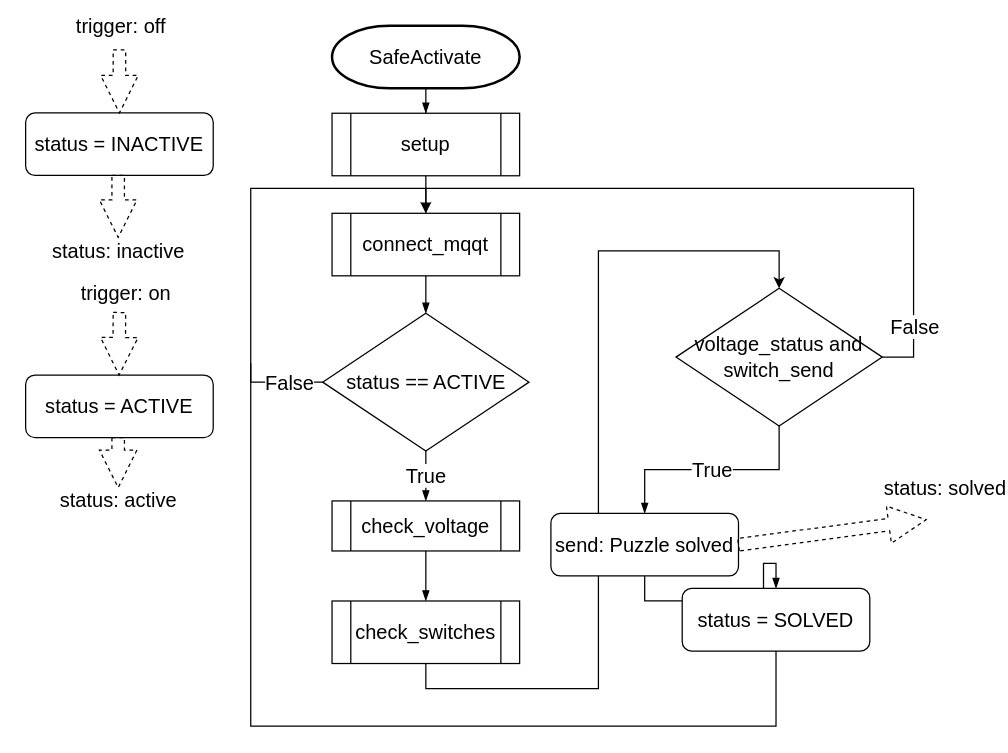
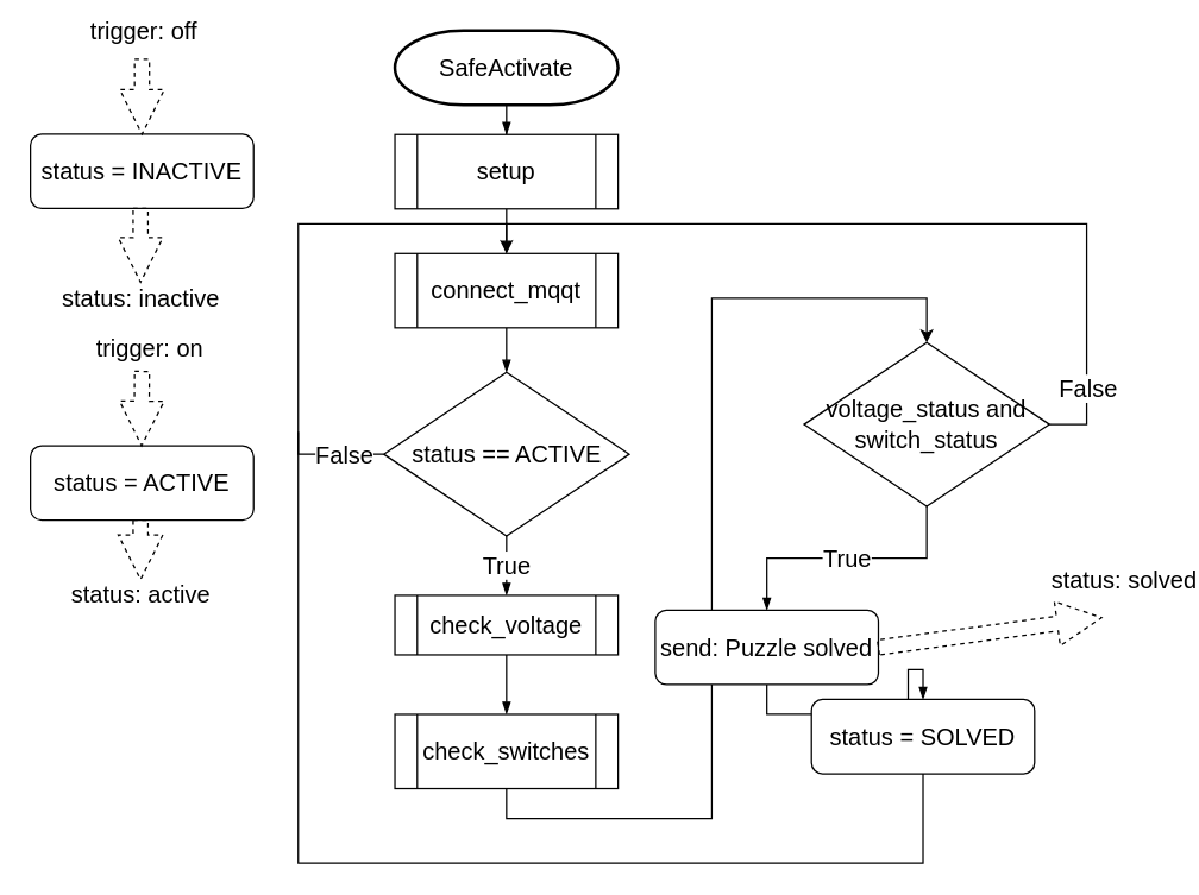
  <mxCell id="0" />
  <mxCell id="1" parent="0" />
  <mxCell id="2" style="edgeStyle=orthogonalEdgeStyle;rounded=0;orthogonalLoop=1;jettySize=auto;html=1;entryX=0.5;entryY=0;entryDx=0;entryDy=0;endArrow=blockThin;endFill=1;strokeWidth=1;fontSize=16;" parent="1" source="3" target="5" edge="1"><mxGeometry relative="1" as="geometry" /></mxCell>
  <mxCell id="3" value="SafeActivate" style="strokeWidth=2;html=1;shape=mxgraph.flowchart.terminator;whiteSpace=wrap;fontSize=16;" parent="1" vertex="1"><mxGeometry x="265" y="20" width="150" height="50" as="geometry" /></mxCell>
  <mxCell id="4" style="edgeStyle=orthogonalEdgeStyle;rounded=0;orthogonalLoop=1;jettySize=auto;html=1;entryX=0.5;entryY=0;entryDx=0;entryDy=0;endArrow=blockThin;endFill=1;strokeWidth=1;fontSize=16;" parent="1" source="5" target="7" edge="1"><mxGeometry relative="1" as="geometry" /></mxCell>
  <mxCell id="5" value="setup" style="shape=process;whiteSpace=wrap;html=1;backgroundOutline=1;fontSize=16;" parent="1" vertex="1"><mxGeometry x="265" y="90" width="150" height="50" as="geometry" /></mxCell>
  <mxCell id="6" style="edgeStyle=orthogonalEdgeStyle;rounded=0;orthogonalLoop=1;jettySize=auto;html=1;entryX=0.5;entryY=0;entryDx=0;entryDy=0;endArrow=blockThin;endFill=1;strokeWidth=1;fontSize=16;" parent="1" source="7" target="11" edge="1"><mxGeometry relative="1" as="geometry" /></mxCell>
  <mxCell id="7" value="connect_mqqt" style="shape=process;whiteSpace=wrap;html=1;backgroundOutline=1;fontSize=16;" parent="1" vertex="1"><mxGeometry x="265" y="170" width="150" height="50" as="geometry" /></mxCell>
  <mxCell id="8" style="edgeStyle=orthogonalEdgeStyle;rounded=0;orthogonalLoop=1;jettySize=auto;html=1;entryX=0.5;entryY=0;entryDx=0;entryDy=0;fontSize=16;" parent="1" source="11" target="7" edge="1"><mxGeometry relative="1" as="geometry"><mxPoint x="470" y="170" as="targetPoint" /><Array as="points"><mxPoint x="200" y="305" /><mxPoint x="200" y="150" /><mxPoint x="340" y="150" /></Array></mxGeometry></mxCell>
  <mxCell id="9" value="False" style="text;html=1;align=center;verticalAlign=middle;resizable=0;points=[];labelBackgroundColor=#ffffff;fontSize=16;" parent="8" vertex="1" connectable="0"><mxGeometry x="-0.278" relative="1" as="geometry"><mxPoint x="30" y="76.62" as="offset" /></mxGeometry></mxCell>
  <mxCell id="10" value="True" style="edgeStyle=orthogonalEdgeStyle;rounded=0;orthogonalLoop=1;jettySize=auto;html=1;strokeWidth=1;endFill=1;endArrow=blockThin;fontSize=16;entryX=0.5;entryY=0;entryDx=0;entryDy=0;" parent="1" source="11" target="13" edge="1"><mxGeometry relative="1" as="geometry"><mxPoint x="340" y="440" as="targetPoint" /><Array as="points"><mxPoint x="340" y="380" /><mxPoint x="340" y="380" /></Array><mxPoint as="offset" /></mxGeometry></mxCell>
  <mxCell id="11" value="status == ACTIVE" style="rhombus;whiteSpace=wrap;html=1;fontSize=16;" parent="1" vertex="1"><mxGeometry x="257.5" y="250" width="165" height="110" as="geometry" /></mxCell>
  <mxCell id="12" style="edgeStyle=orthogonalEdgeStyle;rounded=0;orthogonalLoop=1;jettySize=auto;html=1;strokeWidth=1;endFill=1;endArrow=blockThin;fontSize=16;entryX=0.5;entryY=0;entryDx=0;entryDy=0;" parent="1" source="13" target="15" edge="1"><mxGeometry relative="1" as="geometry"><mxPoint x="340" y="540" as="targetPoint" /></mxGeometry></mxCell>
  <mxCell id="13" value="check_voltage" style="shape=process;whiteSpace=wrap;html=1;backgroundOutline=1;fontSize=16;" parent="1" vertex="1"><mxGeometry x="265" y="400" width="150" height="40" as="geometry" /></mxCell>
  <mxCell id="14" style="edgeStyle=orthogonalEdgeStyle;rounded=0;orthogonalLoop=1;jettySize=auto;html=1;entryX=0.5;entryY=0;entryDx=0;entryDy=0;fontSize=16;" edge="1" parent="1" source="15" target="19"><mxGeometry relative="1" as="geometry"><Array as="points"><mxPoint x="340" y="550" /><mxPoint x="478" y="550" /><mxPoint x="478" y="200" /><mxPoint x="622" y="200" /></Array></mxGeometry></mxCell>
  <mxCell id="15" value="check_switches" style="shape=process;whiteSpace=wrap;html=1;backgroundOutline=1;fontSize=16;" parent="1" vertex="1"><mxGeometry x="265" y="480" width="150" height="50" as="geometry" /></mxCell>
  <mxCell id="16" value="True" style="edgeStyle=orthogonalEdgeStyle;rounded=0;orthogonalLoop=1;jettySize=auto;html=1;entryX=0.5;entryY=0;entryDx=0;entryDy=0;strokeWidth=1;endFill=1;endArrow=blockThin;fontSize=16;exitX=0.5;exitY=1;exitDx=0;exitDy=0;" parent="1" source="19" target="21" edge="1"><mxGeometry relative="1" as="geometry"><Array as="points" /><mxPoint as="offset" /></mxGeometry></mxCell>
  <mxCell id="17" style="edgeStyle=orthogonalEdgeStyle;rounded=0;orthogonalLoop=1;jettySize=auto;html=1;exitX=1;exitY=0.5;exitDx=0;exitDy=0;endArrow=none;endFill=0;fontSize=16;" edge="1" parent="1" source="19"><mxGeometry relative="1" as="geometry"><mxPoint x="340" y="150" as="targetPoint" /><Array as="points"><mxPoint x="730" y="285" /><mxPoint x="730" y="150" /></Array></mxGeometry></mxCell>
  <mxCell id="18" value="False" style="text;html=1;align=center;verticalAlign=middle;resizable=0;points=[];labelBackgroundColor=#ffffff;fontSize=16;" vertex="1" connectable="0" parent="17"><mxGeometry x="0.889" y="-3" relative="1" as="geometry"><mxPoint x="359.82" y="113" as="offset" /></mxGeometry></mxCell>
- <mxCell id="19" value="voltage_status and&lt;br style=&quot;font-size: 16px;&quot;&gt;switch_send" style="rhombus;whiteSpace=wrap;html=1;fontSize=16;" parent="1" vertex="1"><mxGeometry x="540" y="230" width="165" height="110" as="geometry" /></mxCell>
+ <mxCell id="19" value="voltage_status and&lt;br style=&quot;font-size: 16px;&quot;&gt;switch_status" style="rhombus;whiteSpace=wrap;html=1;fontSize=16;" parent="1" vertex="1"><mxGeometry x="540" y="230" width="165" height="110" as="geometry" /></mxCell>
  <mxCell id="20" style="edgeStyle=orthogonalEdgeStyle;rounded=0;orthogonalLoop=1;jettySize=auto;html=1;entryX=0.5;entryY=0;entryDx=0;entryDy=0;endArrow=blockThin;endFill=1;strokeWidth=1;fontSize=16;" parent="1" source="21" target="23" edge="1"><mxGeometry relative="1" as="geometry" /></mxCell>
  <mxCell id="21" value="send: Puzzle solved" style="rounded=1;whiteSpace=wrap;html=1;fontSize=16;" parent="1" vertex="1"><mxGeometry x="440" y="410" width="150" height="50" as="geometry" /></mxCell>
  <mxCell id="22" style="edgeStyle=orthogonalEdgeStyle;rounded=0;orthogonalLoop=1;jettySize=auto;html=1;endArrow=none;endFill=0;fontSize=16;" edge="1" parent="1" source="23"><mxGeometry relative="1" as="geometry"><mxPoint x="200" y="290" as="targetPoint" /><Array as="points"><mxPoint x="620" y="580" /><mxPoint x="200" y="580" /></Array></mxGeometry></mxCell>
  <mxCell id="23" value="status = SOLVED" style="rounded=1;whiteSpace=wrap;html=1;fontSize=16;" parent="1" vertex="1"><mxGeometry x="545" y="470" width="150" height="50" as="geometry" /></mxCell>
  <mxCell id="24" value="status = ACTIVE" style="rounded=1;whiteSpace=wrap;html=1;fontSize=16;" parent="1" vertex="1"><mxGeometry x="20" y="299.33" width="150" height="50" as="geometry" /></mxCell>
  <mxCell id="25" value="status = INACTIVE" style="rounded=1;whiteSpace=wrap;html=1;fontSize=16;" parent="1" vertex="1"><mxGeometry x="20" y="89.76" width="150" height="50" as="geometry" /></mxCell>
  <mxCell id="26" value="" style="shape=arrow;endArrow=classic;html=1;strokeWidth=1;fontSize=16;entryX=0.5;entryY=0;entryDx=0;entryDy=0;dashed=1;" parent="1" target="25" edge="1"><mxGeometry width="50" height="50" relative="1" as="geometry"><mxPoint x="95" y="39.33" as="sourcePoint" /><mxPoint x="120" y="-70.24" as="targetPoint" /></mxGeometry></mxCell>
  <mxCell id="27" value="trigger: off" style="text;html=1;align=center;verticalAlign=middle;resizable=0;points=[];labelBackgroundColor=#ffffff;fontSize=16;" parent="26" vertex="1" connectable="0"><mxGeometry x="-0.561" y="-4" relative="1" as="geometry"><mxPoint x="4" y="-31" as="offset" /></mxGeometry></mxCell>
  <mxCell id="28" value="" style="shape=arrow;endArrow=classic;html=1;strokeWidth=1;fontSize=16;entryX=0.5;entryY=0;entryDx=0;entryDy=0;dashed=1;" parent="1" edge="1"><mxGeometry width="50" height="50" relative="1" as="geometry"><mxPoint x="95" y="249.33" as="sourcePoint" /><mxPoint x="94.71" y="299.33" as="targetPoint" /></mxGeometry></mxCell>
  <mxCell id="29" value="trigger: on" style="text;html=1;align=center;verticalAlign=middle;resizable=0;points=[];labelBackgroundColor=#ffffff;fontSize=16;" parent="1" vertex="1" connectable="0"><mxGeometry x="95" y="269.328" as="geometry"><mxPoint x="4" y="-35.43" as="offset" /></mxGeometry></mxCell>
  <mxCell id="30" value="status: solved" style="shape=arrow;endArrow=classic;html=1;strokeWidth=1;fontSize=16;dashed=1;exitX=1;exitY=0.5;exitDx=0;exitDy=0;" parent="1" source="21" edge="1"><mxGeometry x="1" y="32" width="50" height="50" relative="1" as="geometry"><mxPoint x="700" y="415" as="sourcePoint" /><mxPoint x="740" y="415" as="targetPoint" /><mxPoint x="20" y="7" as="offset" /></mxGeometry></mxCell>
  <mxCell id="31" value="status: active" style="shape=arrow;endArrow=classic;html=1;strokeWidth=1;fontSize=16;dashed=1;" parent="1" edge="1"><mxGeometry x="1" y="10" width="50" height="50" relative="1" as="geometry"><mxPoint x="94" y="349.33" as="sourcePoint" /><mxPoint x="94" y="389.33" as="targetPoint" /><mxPoint x="-10" y="10" as="offset" /></mxGeometry></mxCell>
  <mxCell id="32" value="status: inactive" style="shape=arrow;endArrow=classic;html=1;strokeWidth=1;fontSize=16;dashed=1;" parent="1" edge="1"><mxGeometry x="1" y="10" width="50" height="50" relative="1" as="geometry"><mxPoint x="94" y="139.76" as="sourcePoint" /><mxPoint x="94" y="189.33" as="targetPoint" /><mxPoint x="-10" y="10" as="offset" /></mxGeometry></mxCell>
